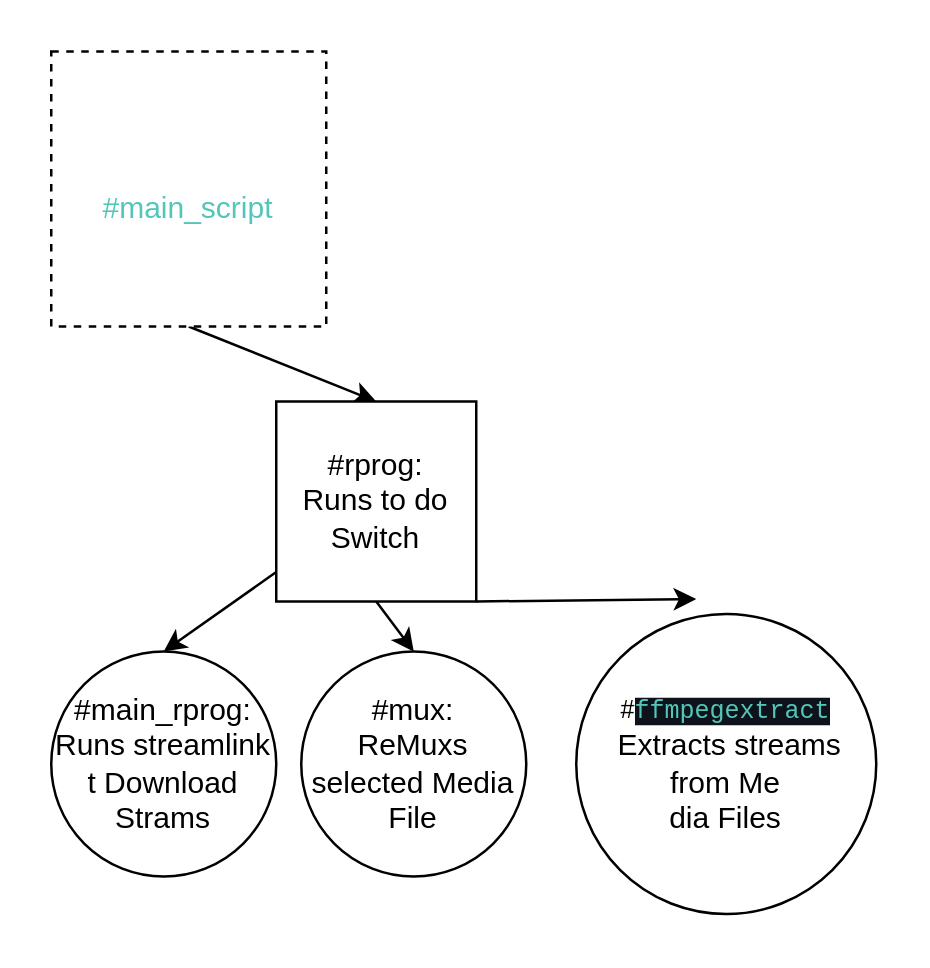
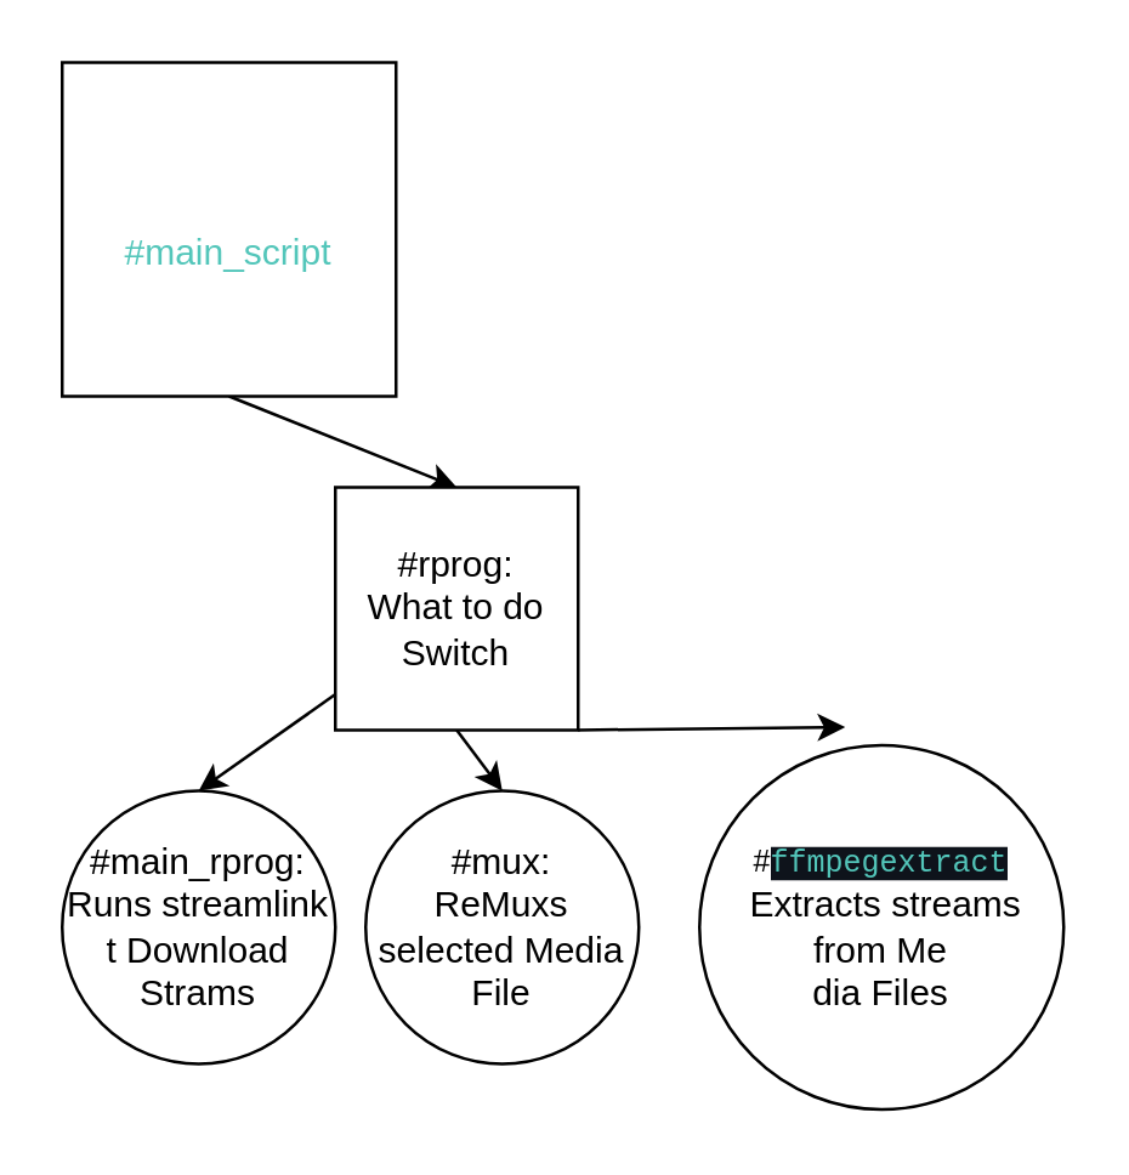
  <mxCell id="0" />
  <mxCell id="1" parent="0" />
  <mxCell id="2" style="edgeStyle=none;html=1;exitX=0.5;exitY=1;exitDx=0;exitDy=0;entryX=0.5;entryY=0;entryDx=0;entryDy=0;" edge="1" parent="1" source="3" target="7"><mxGeometry relative="1" as="geometry"><mxPoint x="110" y="250" as="targetPoint" /></mxGeometry></mxCell>
- <mxCell id="3" value="&lt;br&gt;&lt;div style=&quot;color: rgb(200, 209, 223); background-color: rgb(14, 19, 27); font-family: Consolas, &amp;quot;Courier New&amp;quot;, monospace; font-weight: normal; font-size: 18px; line-height: 24px;&quot;&gt;&lt;div&gt;&lt;/div&gt;&lt;/div&gt;&lt;font color=&quot;#53c6ba&quot;&gt;#main_script&lt;/font&gt;&lt;br&gt;" style="whiteSpace=wrap;html=1;aspect=fixed;dashed=1;" vertex="1" parent="1"><mxGeometry x="20" y="20" width="110" height="110" as="geometry" /></mxCell>
+ <mxCell id="3" value="&lt;br&gt;&lt;div style=&quot;color: rgb(200, 209, 223); background-color: rgb(14, 19, 27); font-family: Consolas, &amp;quot;Courier New&amp;quot;, monospace; font-weight: normal; font-size: 18px; line-height: 24px;&quot;&gt;&lt;div&gt;&lt;/div&gt;&lt;/div&gt;&lt;font color=&quot;#53c6ba&quot;&gt;#main_script&lt;/font&gt;&lt;br&gt;" style="whiteSpace=wrap;html=1;aspect=fixed;" vertex="1" parent="1"><mxGeometry x="20" y="20" width="110" height="110" as="geometry" /></mxCell>
  <mxCell id="4" style="edgeStyle=none;html=1;entryX=0.5;entryY=0;entryDx=0;entryDy=0;" edge="1" parent="1" source="7" target="8"><mxGeometry relative="1" as="geometry" /></mxCell>
  <mxCell id="5" style="edgeStyle=none;html=1;exitX=0.5;exitY=1;exitDx=0;exitDy=0;entryX=0.5;entryY=0;entryDx=0;entryDy=0;" edge="1" parent="1" source="7" target="9"><mxGeometry relative="1" as="geometry" /></mxCell>
  <mxCell id="6" style="edgeStyle=none;html=1;exitX=1;exitY=1;exitDx=0;exitDy=0;entryX=0.4;entryY=-0.05;entryDx=0;entryDy=0;entryPerimeter=0;" edge="1" parent="1" source="7" target="10"><mxGeometry relative="1" as="geometry" /></mxCell>
- <mxCell id="7" value="#rprog:&lt;br&gt;Runs to do Switch" style="whiteSpace=wrap;html=1;aspect=fixed;" vertex="1" parent="1"><mxGeometry x="110" y="160" width="80" height="80" as="geometry" /></mxCell>
+ <mxCell id="7" value="#rprog:&lt;br&gt;What to do Switch" style="whiteSpace=wrap;html=1;aspect=fixed;" vertex="1" parent="1"><mxGeometry x="110" y="160" width="80" height="80" as="geometry" /></mxCell>
  <mxCell id="8" value="#main_rprog:&lt;br&gt;Runs streamlink t Download Strams" style="ellipse;whiteSpace=wrap;html=1;aspect=fixed;" vertex="1" parent="1"><mxGeometry x="20" y="260" width="90" height="90" as="geometry" /></mxCell>
  <mxCell id="9" value="#mux:&lt;br&gt;ReMuxs selected Media File" style="ellipse;whiteSpace=wrap;html=1;aspect=fixed;" vertex="1" parent="1"><mxGeometry x="120" y="260" width="90" height="90" as="geometry" /></mxCell>
  <mxCell id="10" value="&lt;font style=&quot;font-size: 10px;&quot;&gt;#&lt;span style=&quot;color: rgb(83, 198, 186); background-color: rgb(14, 19, 27); font-family: Consolas, &amp;quot;Courier New&amp;quot;, monospace;&quot;&gt;ffmpegextract&lt;/span&gt;&lt;br&gt;&lt;/font&gt;&lt;font style=&quot;&quot;&gt;&lt;font style=&quot;font-size: 12px;&quot;&gt;&amp;nbsp;Extracts streams from Me&lt;br&gt;dia Files&lt;/font&gt;&lt;br&gt;&lt;/font&gt;" style="ellipse;whiteSpace=wrap;html=1;aspect=fixed;" vertex="1" parent="1"><mxGeometry x="230" y="245" width="120" height="120" as="geometry" /></mxCell>
